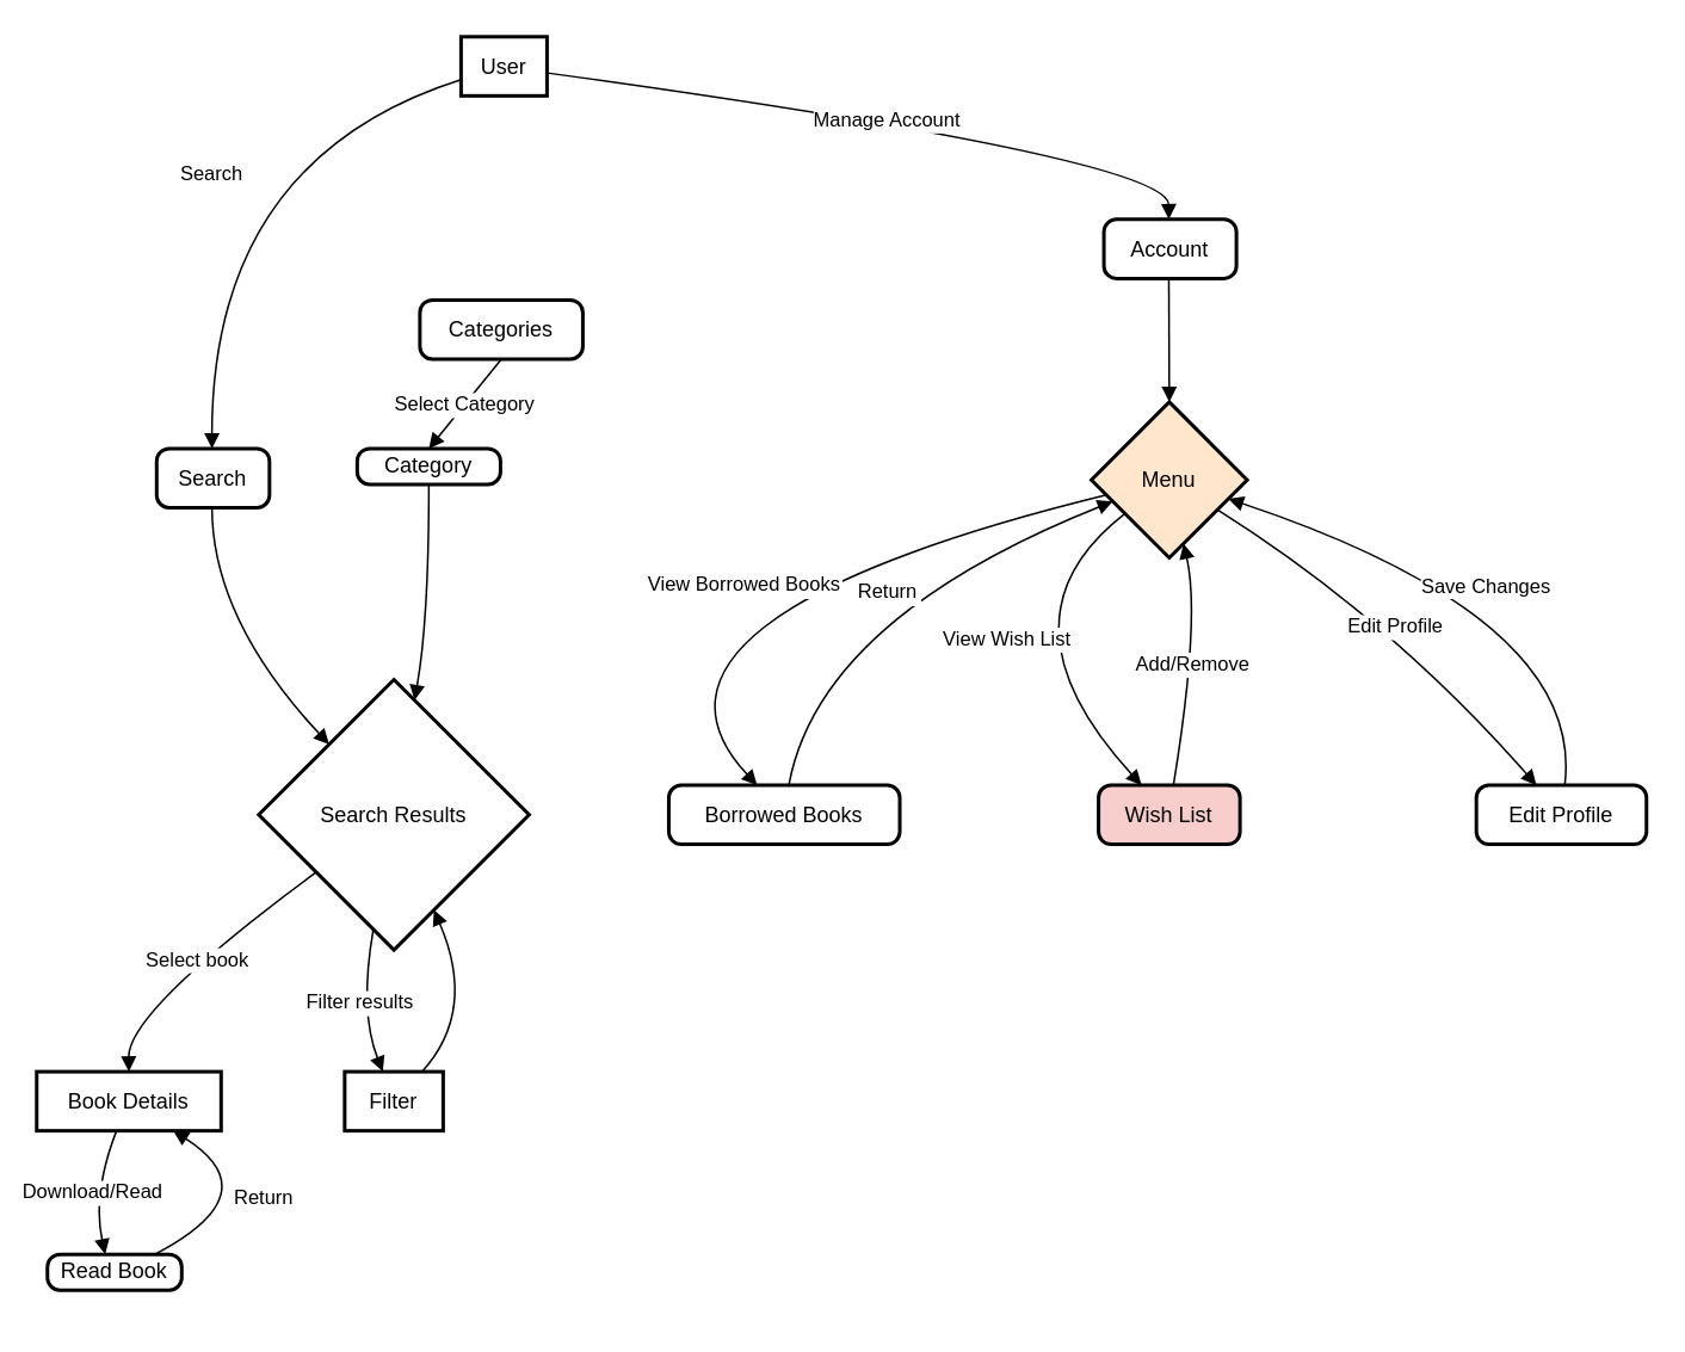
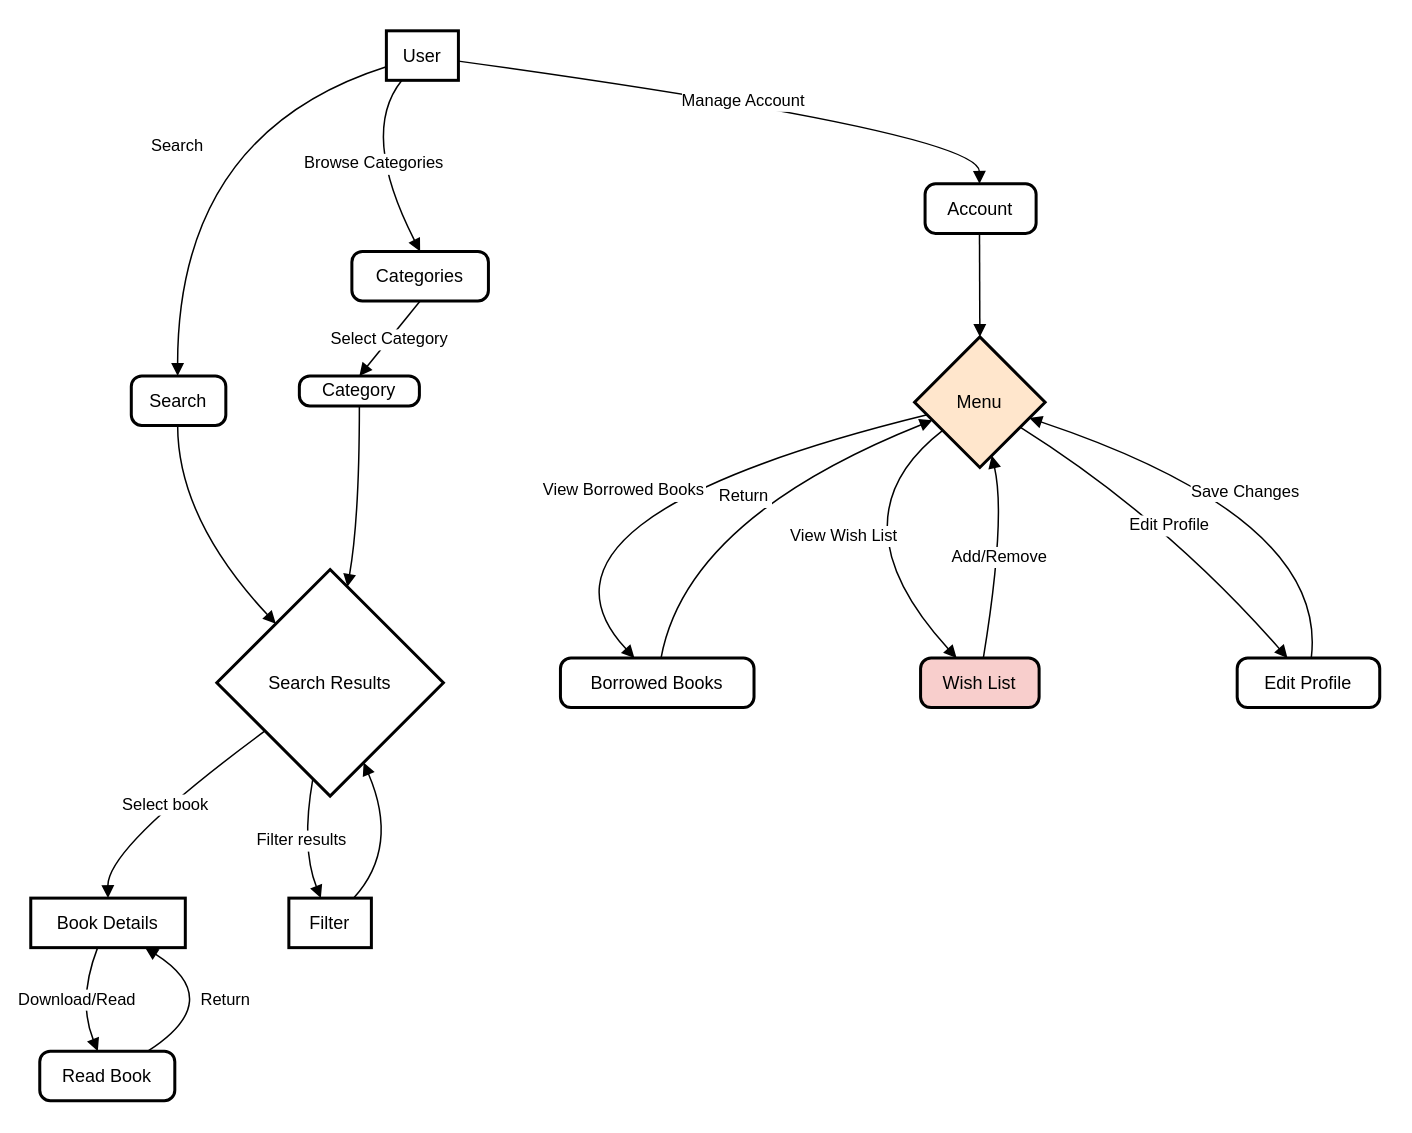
  <mxCell id="0" />
  <mxCell id="1" parent="0" />
  <mxCell id="2" value="User" style="whiteSpace=wrap;strokeWidth=2;" vertex="1" parent="1"><mxGeometry x="257" width="48" height="33" as="geometry" y="20" /></mxCell>
  <mxCell id="3" value="Search" style="rounded=1;absoluteArcSize=1;arcSize=14;whiteSpace=wrap;strokeWidth=2;" vertex="1" parent="1"><mxGeometry x="87" y="250" width="63" height="33" as="geometry" /></mxCell>
  <mxCell id="4" value="Search Results" style="rhombus;strokeWidth=2;whiteSpace=wrap;" vertex="1" parent="1"><mxGeometry x="144" y="379" width="151" height="151" as="geometry" /></mxCell>
  <mxCell id="5" value="Book Details" style="whiteSpace=wrap;strokeWidth=2;" vertex="1" parent="1"><mxGeometry x="20" y="598" width="103" height="33" as="geometry" /></mxCell>
- <mxCell id="6" value="Read Book" style="rounded=1;absoluteArcSize=1;arcSize=14;whiteSpace=wrap;strokeWidth=2;" vertex="1" parent="1"><mxGeometry x="26" y="700" width="75" height="20" as="geometry" /></mxCell>
+ <mxCell id="6" value="Read Book" style="rounded=1;absoluteArcSize=1;arcSize=14;whiteSpace=wrap;strokeWidth=2;" vertex="1" parent="1"><mxGeometry x="26" y="700" width="90" height="33" as="geometry" /></mxCell>
  <mxCell id="7" value="Filter" style="whiteSpace=wrap;strokeWidth=2;" vertex="1" parent="1"><mxGeometry x="192" y="598" width="55" height="33" as="geometry" /></mxCell>
  <mxCell id="8" value="Account" style="rounded=1;absoluteArcSize=1;arcSize=14;whiteSpace=wrap;strokeWidth=2;" vertex="1" parent="1"><mxGeometry x="616" y="122" width="74" height="33" as="geometry" /></mxCell>
  <mxCell id="9" value="Menu" style="rhombus;strokeWidth=2;whiteSpace=wrap;fillColor=#ffe6cc;" vertex="1" parent="1"><mxGeometry x="609" y="224" width="87" height="87" as="geometry" /></mxCell>
  <mxCell id="10" value="Borrowed Books" style="rounded=1;absoluteArcSize=1;arcSize=14;whiteSpace=wrap;strokeWidth=2;" vertex="1" parent="1"><mxGeometry x="373" y="438" width="129" height="33" as="geometry" /></mxCell>
  <mxCell id="11" value="Wish List" style="rounded=1;absoluteArcSize=1;arcSize=14;whiteSpace=wrap;strokeWidth=2;fillColor=#f8cecc;" vertex="1" parent="1"><mxGeometry x="613" y="438" width="79" height="33" as="geometry" /></mxCell>
  <mxCell id="12" value="Edit Profile" style="rounded=1;absoluteArcSize=1;arcSize=14;whiteSpace=wrap;strokeWidth=2;" vertex="1" parent="1"><mxGeometry x="824" y="438" width="95" height="33" as="geometry" /></mxCell>
  <mxCell id="13" value="Categories" style="rounded=1;absoluteArcSize=1;arcSize=14;whiteSpace=wrap;strokeWidth=2;" vertex="1" parent="1"><mxGeometry x="234" y="167" width="91" height="33" as="geometry" /></mxCell>
  <mxCell id="14" value="Category" style="rounded=1;absoluteArcSize=1;arcSize=14;whiteSpace=wrap;strokeWidth=2;" vertex="1" parent="1"><mxGeometry x="199" y="250" width="80" height="20" as="geometry" /></mxCell>
  <mxCell id="15" value="Search" style="curved=1;startArrow=none;endArrow=block;exitX=-0.01;exitY=0.73;entryX=0.49;entryY=0.01;" edge="1" parent="1" source="2" target="3"><mxGeometry relative="1" as="geometry"><Array as="points"><mxPoint x="118" y="88" /></Array></mxGeometry></mxCell>
  <mxCell id="16" value="" style="curved=1;startArrow=none;endArrow=block;exitX=0.49;exitY=1.02;entryX=0.04;entryY=0;" edge="1" parent="1" source="3" target="4"><mxGeometry relative="1" as="geometry"><Array as="points"><mxPoint x="118" y="345" /></Array></mxGeometry></mxCell>
  <mxCell id="17" value="Select book" style="curved=1;startArrow=none;endArrow=block;exitX=0;exitY=0.87;entryX=0.5;entryY=0.01;" edge="1" parent="1" source="4" target="5"><mxGeometry relative="1" as="geometry"><Array as="points"><mxPoint x="71" y="564" /></Array></mxGeometry></mxCell>
  <mxCell id="18" value="Download/Read" style="curved=1;startArrow=none;endArrow=block;exitX=0.43;exitY=1.02;entryX=0.43;entryY=0;" edge="1" parent="1" source="5" target="6"><mxGeometry relative="1" as="geometry"><Array as="points"><mxPoint x="51" y="666" /></Array></mxGeometry></mxCell>
  <mxCell id="19" value="Return" style="curved=1;startArrow=none;endArrow=block;exitX=0.8;exitY=0;entryX=0.75;entryY=1.02;" edge="1" parent="1" source="6" target="5"><mxGeometry relative="1" as="geometry"><Array as="points"><mxPoint x="151" y="666" /></Array></mxGeometry></mxCell>
  <mxCell id="20" value="Filter results" style="curved=1;startArrow=none;endArrow=block;exitX=0.41;exitY=1;entryX=0.39;entryY=0.01;" edge="1" parent="1" source="4" target="7"><mxGeometry relative="1" as="geometry"><Array as="points"><mxPoint x="200" y="564" /></Array></mxGeometry></mxCell>
  <mxCell id="21" value="" style="curved=1;startArrow=none;endArrow=block;exitX=0.78;exitY=0.01;entryX=0.71;entryY=1;" edge="1" parent="1" source="7" target="4"><mxGeometry relative="1" as="geometry"><Array as="points"><mxPoint x="266" y="564" /></Array></mxGeometry></mxCell>
  <mxCell id="22" value="Manage Account" style="curved=1;startArrow=none;endArrow=block;exitX=0.99;exitY=0.61;entryX=0.49;entryY=-0.01;" edge="1" parent="1" source="2" target="8"><mxGeometry relative="1" as="geometry"><Array as="points"><mxPoint x="652" y="88" /></Array></mxGeometry></mxCell>
  <mxCell id="23" value="" style="curved=1;startArrow=none;endArrow=block;exitX=0.49;exitY=1.01;entryX=0.5;entryY=0;" edge="1" parent="1" source="8" target="9"><mxGeometry relative="1" as="geometry"><Array as="points" /></mxGeometry></mxCell>
  <mxCell id="24" value="View Borrowed Books" style="curved=1;startArrow=none;endArrow=block;exitX=0;exitY=0.62;entryX=0.38;entryY=-0.01;" edge="1" parent="1" source="9" target="10"><mxGeometry relative="1" as="geometry"><Array as="points"><mxPoint x="336" y="345" /></Array></mxGeometry></mxCell>
  <mxCell id="25" value="Return" style="curved=1;startArrow=none;endArrow=block;exitX=0.52;exitY=-0.01;entryX=0;entryY=0.69;" edge="1" parent="1" source="10" target="9"><mxGeometry relative="1" as="geometry"><Array as="points"><mxPoint x="457" y="345" /></Array></mxGeometry></mxCell>
  <mxCell id="26" value="View Wish List" style="curved=1;startArrow=none;endArrow=block;exitX=0;exitY=0.88;entryX=0.3;entryY=-0.01;" edge="1" parent="1" source="9" target="11"><mxGeometry relative="1" as="geometry"><Array as="points"><mxPoint x="552" y="345" /></Array></mxGeometry></mxCell>
  <mxCell id="27" value="Add/Remove" style="curved=1;startArrow=none;endArrow=block;exitX=0.53;exitY=-0.01;entryX=0.61;entryY=0.99;" edge="1" parent="1" source="11" target="9"><mxGeometry relative="1" as="geometry"><Array as="points"><mxPoint x="670" y="345" /></Array></mxGeometry></mxCell>
  <mxCell id="28" value="Edit Profile" style="curved=1;startArrow=none;endArrow=block;exitX=1;exitY=0.81;entryX=0.35;entryY=-0.01;" edge="1" parent="1" source="9" target="12"><mxGeometry relative="1" as="geometry"><Array as="points"><mxPoint x="776" y="345" /></Array></mxGeometry></mxCell>
  <mxCell id="29" value="Save Changes" style="curved=1;startArrow=none;endArrow=block;exitX=0.52;exitY=-0.01;entryX=1;entryY=0.66;" edge="1" parent="1" source="12" target="9"><mxGeometry relative="1" as="geometry"><Array as="points"><mxPoint x="885" y="345" /></Array></mxGeometry></mxCell>
+ <mxCell id="30" value="Browse Categories" style="curved=1;startArrow=none;endArrow=block;exitX=0.21;exitY=1.01;entryX=0.5;entryY=-0.01;" edge="1" parent="1" source="2" target="13"><mxGeometry relative="1" as="geometry"><Array as="points"><mxPoint x="239" y="88" /></Array></mxGeometry></mxCell>
  <mxCell id="31" value="Select Category" style="curved=1;startArrow=none;endArrow=block;exitX=0.5;exitY=1.01;entryX=0.5;entryY=0.01;" edge="1" parent="1" source="13" target="14"><mxGeometry relative="1" as="geometry"><Array as="points" /></mxGeometry></mxCell>
  <mxCell id="32" value="" style="curved=1;startArrow=none;endArrow=block;exitX=0.5;exitY=1.02;entryX=0.59;entryY=0;" edge="1" parent="1" source="14" target="4"><mxGeometry relative="1" as="geometry"><Array as="points"><mxPoint x="239" y="345" /></Array></mxGeometry></mxCell>
